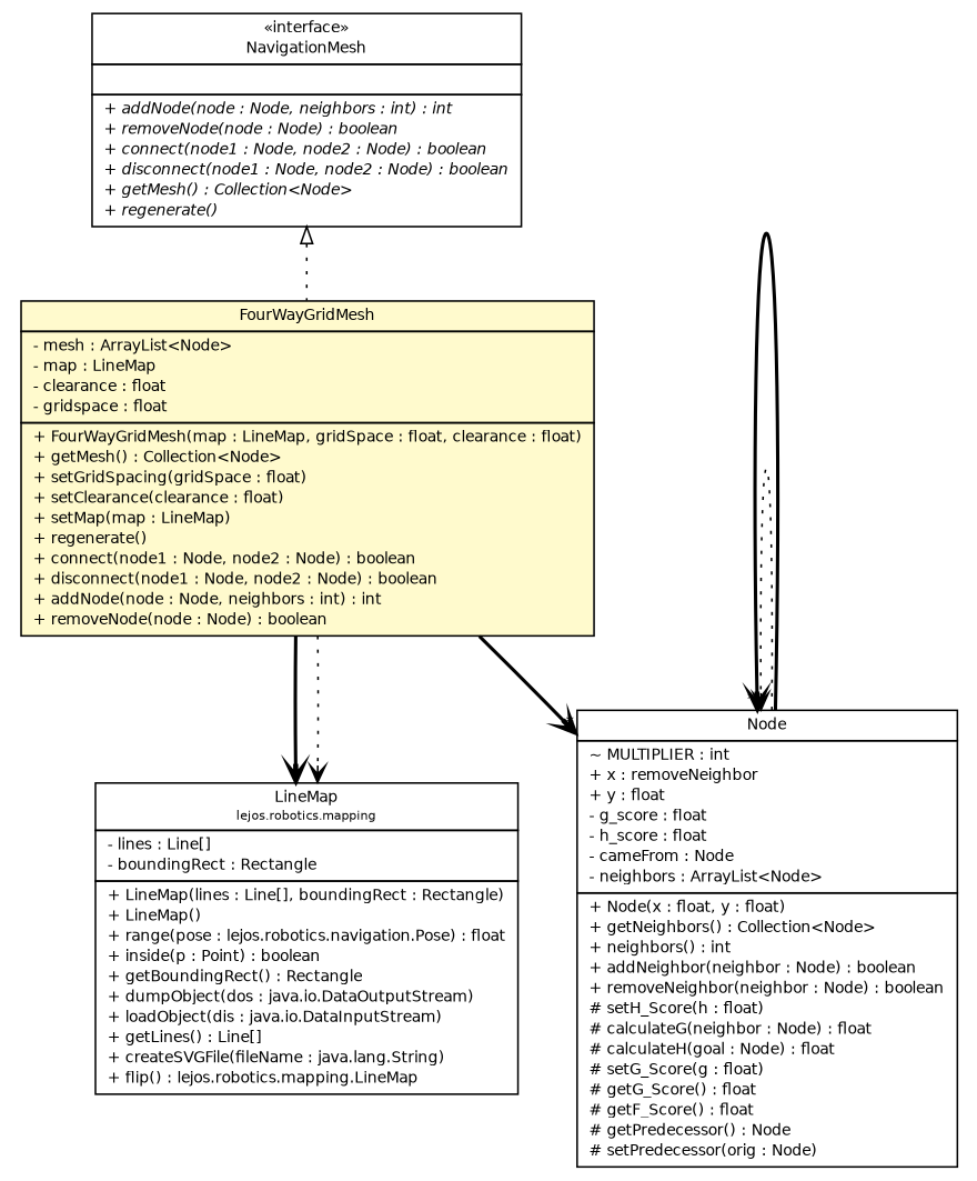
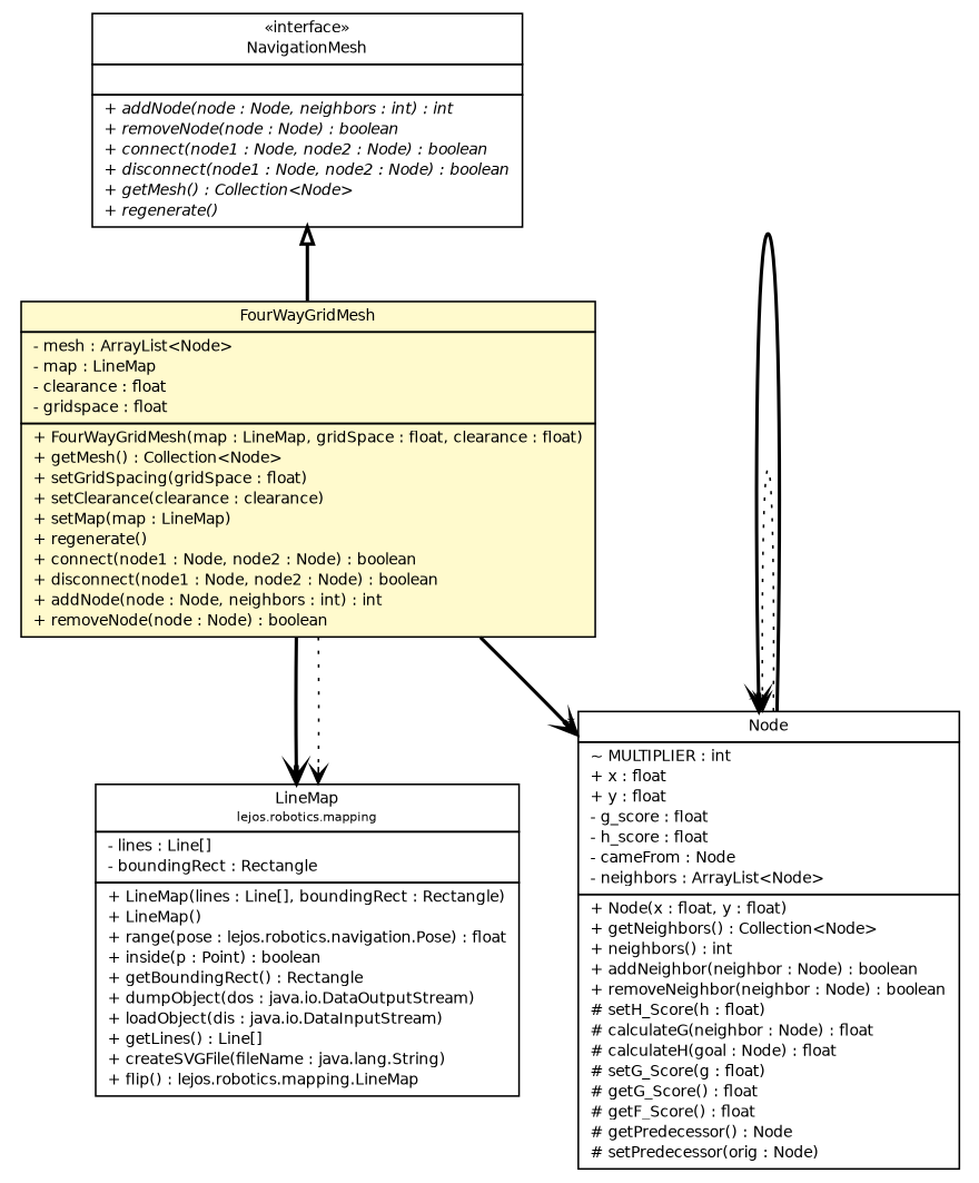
  digraph {
    nodesep=0.25
    ranksep=0.5
    node [fontcolor=black fontname=Helvetica fontsize=9.0 shape=plaintext]
    edge [arrowhead=open color=black fontcolor=black fontname=Helvetica fontsize=10.0 headport=p labelfontname=Helvetica labelfontsize=10 style=bold tailport=p]
    n1 [label=<<table title="lejos.robotics.mapping.LineMap" border="0" cellborder="1" cellspacing="0" cellpadding="2" port="p" href="../mapping/LineMap.html"> 		<tr><td><table border="0" cellspacing="0" cellpadding="1"> <tr><td align="center" balign="center"> LineMap </td></tr> <tr><td align="center" balign="center"><font point-size="7.0"> lejos.robotics.mapping </font></td></tr> 		</table></td></tr> 		<tr><td><table border="0" cellspacing="0" cellpadding="1"> <tr><td align="left" balign="left"> - lines : Line[] </td></tr> <tr><td align="left" balign="left"> - boundingRect : Rectangle </td></tr> 		</table></td></tr> 		<tr><td><table border="0" cellspacing="0" cellpadding="1"> <tr><td align="left" balign="left"> + LineMap(lines : Line[], boundingRect : Rectangle) </td></tr> <tr><td align="left" balign="left"> + LineMap() </td></tr> <tr><td align="left" balign="left"> + range(pose : lejos.robotics.navigation.Pose) : float </td></tr> <tr><td align="left" balign="left"> + inside(p : Point) : boolean </td></tr> <tr><td align="left" balign="left"> + getBoundingRect() : Rectangle </td></tr> <tr><td align="left" balign="left"> + dumpObject(dos : java.io.DataOutputStream) </td></tr> <tr><td align="left" balign="left"> + loadObject(dis : java.io.DataInputStream) </td></tr> <tr><td align="left" balign="left"> + getLines() : Line[] </td></tr> <tr><td align="left" balign="left"> + createSVGFile(fileName : java.lang.String) </td></tr> <tr><td align="left" balign="left"> + flip() : lejos.robotics.mapping.LineMap </td></tr> 		</table></td></tr> 		</table>>]
-   n2 [label=<<table title="lejos.robotics.pathfinding.FourWayGridMesh" border="0" cellborder="1" cellspacing="0" cellpadding="2" port="p" bgcolor="lemonChiffon" href="./FourWayGridMesh.html"> 		<tr><td><table border="0" cellspacing="0" cellpadding="1"> <tr><td align="center" balign="center"> FourWayGridMesh </td></tr> 		</table></td></tr> 		<tr><td><table border="0" cellspacing="0" cellpadding="1"> <tr><td align="left" balign="left"> - mesh : ArrayList&lt;Node&gt; </td></tr> <tr><td align="left" balign="left"> - map : LineMap </td></tr> <tr><td align="left" balign="left"> - clearance : float </td></tr> <tr><td align="left" balign="left"> - gridspace : float </td></tr> 		</table></td></tr> 		<tr><td><table border="0" cellspacing="0" cellpadding="1"> <tr><td align="left" balign="left"> + FourWayGridMesh(map : LineMap, gridSpace : float, clearance : float) </td></tr> <tr><td align="left" balign="left"> + getMesh() : Collection&lt;Node&gt; </td></tr> <tr><td align="left" balign="left"> + setGridSpacing(gridSpace : float) </td></tr> <tr><td align="left" balign="left"> + setClearance(clearance : float) </td></tr> <tr><td align="left" balign="left"> + setMap(map : LineMap) </td></tr> <tr><td align="left" balign="left"> + regenerate() </td></tr> <tr><td align="left" balign="left"> + connect(node1 : Node, node2 : Node) : boolean </td></tr> <tr><td align="left" balign="left"> + disconnect(node1 : Node, node2 : Node) : boolean </td></tr> <tr><td align="left" balign="left"> + addNode(node : Node, neighbors : int) : int </td></tr> <tr><td align="left" balign="left"> + removeNode(node : Node) : boolean </td></tr> 		</table></td></tr> 		</table>>]
-   n3 [label=<<table title="lejos.robotics.pathfinding.Node" border="0" cellborder="1" cellspacing="0" cellpadding="2" port="p" href="./Node.html"> 		<tr><td><table border="0" cellspacing="0" cellpadding="1"> <tr><td align="center" balign="center"> Node </td></tr> 		</table></td></tr> 		<tr><td><table border="0" cellspacing="0" cellpadding="1"> <tr><td align="left" balign="left"> ~ MULTIPLIER : int </td></tr> <tr><td align="left" balign="left"> + x : removeNeighbor </td></tr> <tr><td align="left" balign="left"> + y : float </td></tr> <tr><td align="left" balign="left"> - g_score : float </td></tr> <tr><td align="left" balign="left"> - h_score : float </td></tr> <tr><td align="left" balign="left"> - cameFrom : Node </td></tr> <tr><td align="left" balign="left"> - neighbors : ArrayList&lt;Node&gt; </td></tr> 		</table></td></tr> 		<tr><td><table border="0" cellspacing="0" cellpadding="1"> <tr><td align="left" balign="left"> + Node(x : float, y : float) </td></tr> <tr><td align="left" balign="left"> + getNeighbors() : Collection&lt;Node&gt; </td></tr> <tr><td align="left" balign="left"> + neighbors() : int </td></tr> <tr><td align="left" balign="left"> + addNeighbor(neighbor : Node) : boolean </td></tr> <tr><td align="left" balign="left"> + removeNeighbor(neighbor : Node) : boolean </td></tr> <tr><td align="left" balign="left"> # setH_Score(h : float) </td></tr> <tr><td align="left" balign="left"> # calculateG(neighbor : Node) : float </td></tr> <tr><td align="left" balign="left"> # calculateH(goal : Node) : float </td></tr> <tr><td align="left" balign="left"> # setG_Score(g : float) </td></tr> <tr><td align="left" balign="left"> # getG_Score() : float </td></tr> <tr><td align="left" balign="left"> # getF_Score() : float </td></tr> <tr><td align="left" balign="left"> # getPredecessor() : Node </td></tr> <tr><td align="left" balign="left"> # setPredecessor(orig : Node) </td></tr> 		</table></td></tr> 		</table>>]
+   n2 [label=<<table title="lejos.robotics.pathfinding.FourWayGridMesh" border="0" cellborder="1" cellspacing="0" cellpadding="2" port="p" bgcolor="lemonChiffon" href="./FourWayGridMesh.html"> 		<tr><td><table border="0" cellspacing="0" cellpadding="1"> <tr><td align="center" balign="center"> FourWayGridMesh </td></tr> 		</table></td></tr> 		<tr><td><table border="0" cellspacing="0" cellpadding="1"> <tr><td align="left" balign="left"> - mesh : ArrayList&lt;Node&gt; </td></tr> <tr><td align="left" balign="left"> - map : LineMap </td></tr> <tr><td align="left" balign="left"> - clearance : float </td></tr> <tr><td align="left" balign="left"> - gridspace : float </td></tr> 		</table></td></tr> 		<tr><td><table border="0" cellspacing="0" cellpadding="1"> <tr><td align="left" balign="left"> + FourWayGridMesh(map : LineMap, gridSpace : float, clearance : float) </td></tr> <tr><td align="left" balign="left"> + getMesh() : Collection&lt;Node&gt; </td></tr> <tr><td align="left" balign="left"> + setGridSpacing(gridSpace : float) </td></tr> <tr><td align="left" balign="left"> + setClearance(clearance : clearance) </td></tr> <tr><td align="left" balign="left"> + setMap(map : LineMap) </td></tr> <tr><td align="left" balign="left"> + regenerate() </td></tr> <tr><td align="left" balign="left"> + connect(node1 : Node, node2 : Node) : boolean </td></tr> <tr><td align="left" balign="left"> + disconnect(node1 : Node, node2 : Node) : boolean </td></tr> <tr><td align="left" balign="left"> + addNode(node : Node, neighbors : int) : int </td></tr> <tr><td align="left" balign="left"> + removeNode(node : Node) : boolean </td></tr> 		</table></td></tr> 		</table>>]
+   n3 [label=<<table title="lejos.robotics.pathfinding.Node" border="0" cellborder="1" cellspacing="0" cellpadding="2" port="p" href="./Node.html"> 		<tr><td><table border="0" cellspacing="0" cellpadding="1"> <tr><td align="center" balign="center"> Node </td></tr> 		</table></td></tr> 		<tr><td><table border="0" cellspacing="0" cellpadding="1"> <tr><td align="left" balign="left"> ~ MULTIPLIER : int </td></tr> <tr><td align="left" balign="left"> + x : float </td></tr> <tr><td align="left" balign="left"> + y : float </td></tr> <tr><td align="left" balign="left"> - g_score : float </td></tr> <tr><td align="left" balign="left"> - h_score : float </td></tr> <tr><td align="left" balign="left"> - cameFrom : Node </td></tr> <tr><td align="left" balign="left"> - neighbors : ArrayList&lt;Node&gt; </td></tr> 		</table></td></tr> 		<tr><td><table border="0" cellspacing="0" cellpadding="1"> <tr><td align="left" balign="left"> + Node(x : float, y : float) </td></tr> <tr><td align="left" balign="left"> + getNeighbors() : Collection&lt;Node&gt; </td></tr> <tr><td align="left" balign="left"> + neighbors() : int </td></tr> <tr><td align="left" balign="left"> + addNeighbor(neighbor : Node) : boolean </td></tr> <tr><td align="left" balign="left"> + removeNeighbor(neighbor : Node) : boolean </td></tr> <tr><td align="left" balign="left"> # setH_Score(h : float) </td></tr> <tr><td align="left" balign="left"> # calculateG(neighbor : Node) : float </td></tr> <tr><td align="left" balign="left"> # calculateH(goal : Node) : float </td></tr> <tr><td align="left" balign="left"> # setG_Score(g : float) </td></tr> <tr><td align="left" balign="left"> # getG_Score() : float </td></tr> <tr><td align="left" balign="left"> # getF_Score() : float </td></tr> <tr><td align="left" balign="left"> # getPredecessor() : Node </td></tr> <tr><td align="left" balign="left"> # setPredecessor(orig : Node) </td></tr> 		</table></td></tr> 		</table>>]
    n4 [label=<<table title="lejos.robotics.pathfinding.NavigationMesh" border="0" cellborder="1" cellspacing="0" cellpadding="2" port="p" href="./NavigationMesh.html"> 		<tr><td><table border="0" cellspacing="0" cellpadding="1"> <tr><td align="center" balign="center"> &#171;interface&#187; </td></tr> <tr><td align="center" balign="center"> NavigationMesh </td></tr> 		</table></td></tr> 		<tr><td><table border="0" cellspacing="0" cellpadding="1"> <tr><td align="left" balign="left">  </td></tr> 		</table></td></tr> 		<tr><td><table border="0" cellspacing="0" cellpadding="1"> <tr><td align="left" balign="left"><font face="Helvetica-Oblique" point-size="9.0"> + addNode(node : Node, neighbors : int) : int </font></td></tr> <tr><td align="left" balign="left"><font face="Helvetica-Oblique" point-size="9.0"> + removeNode(node : Node) : boolean </font></td></tr> <tr><td align="left" balign="left"><font face="Helvetica-Oblique" point-size="9.0"> + connect(node1 : Node, node2 : Node) : boolean </font></td></tr> <tr><td align="left" balign="left"><font face="Helvetica-Oblique" point-size="9.0"> + disconnect(node1 : Node, node2 : Node) : boolean </font></td></tr> <tr><td align="left" balign="left"><font face="Helvetica-Oblique" point-size="9.0"> + getMesh() : Collection&lt;Node&gt; </font></td></tr> <tr><td align="left" balign="left"><font face="Helvetica-Oblique" point-size="9.0"> + regenerate() </font></td></tr> 		</table></td></tr> 		</table>>]
    n2 -> n1
    n2 -> n1 [style=dotted]
    n2 -> n3 [headlabel="*"]
    n3 -> n3 [style=dotted]
    n3 -> n3 [headlabel="*"]
-   n4 -> n2 [arrowtail=empty dir=back fontsize=10 style=dotted arrowhead="" color="" fontcolor=""]
+   n4 -> n2 [arrowtail=empty dir=back fontsize=10 arrowhead="" color="" fontcolor=""]
  }
